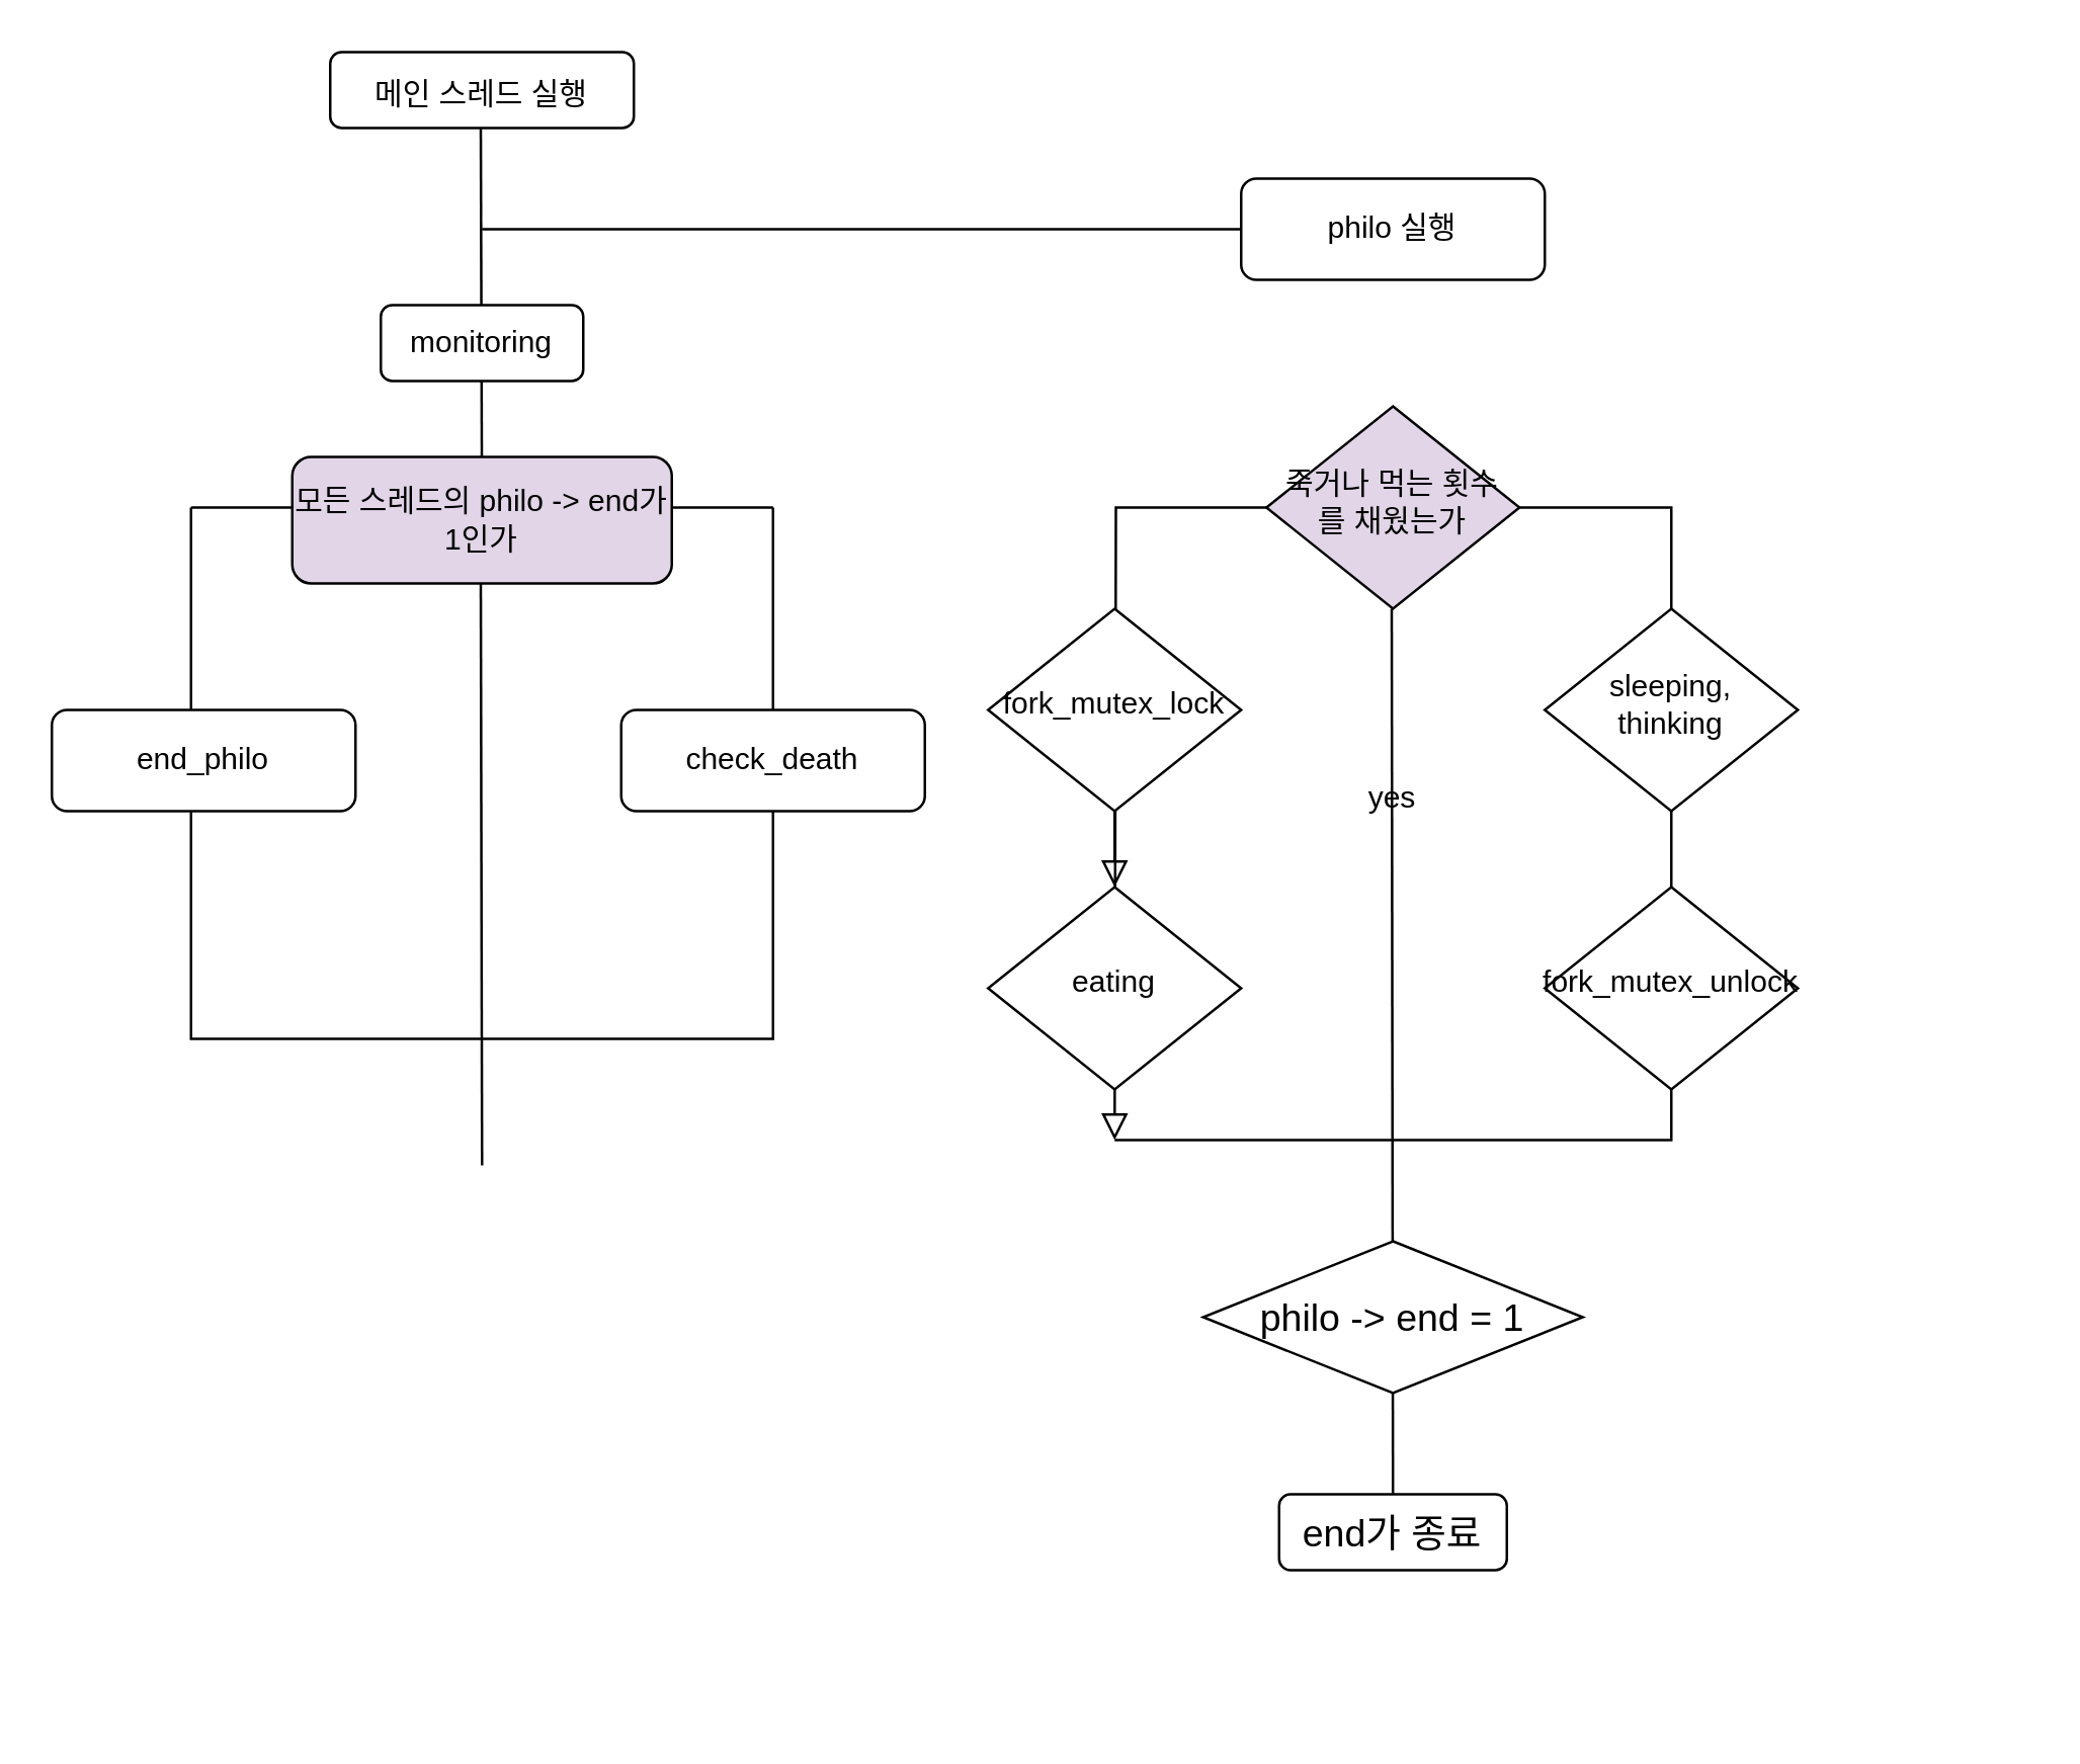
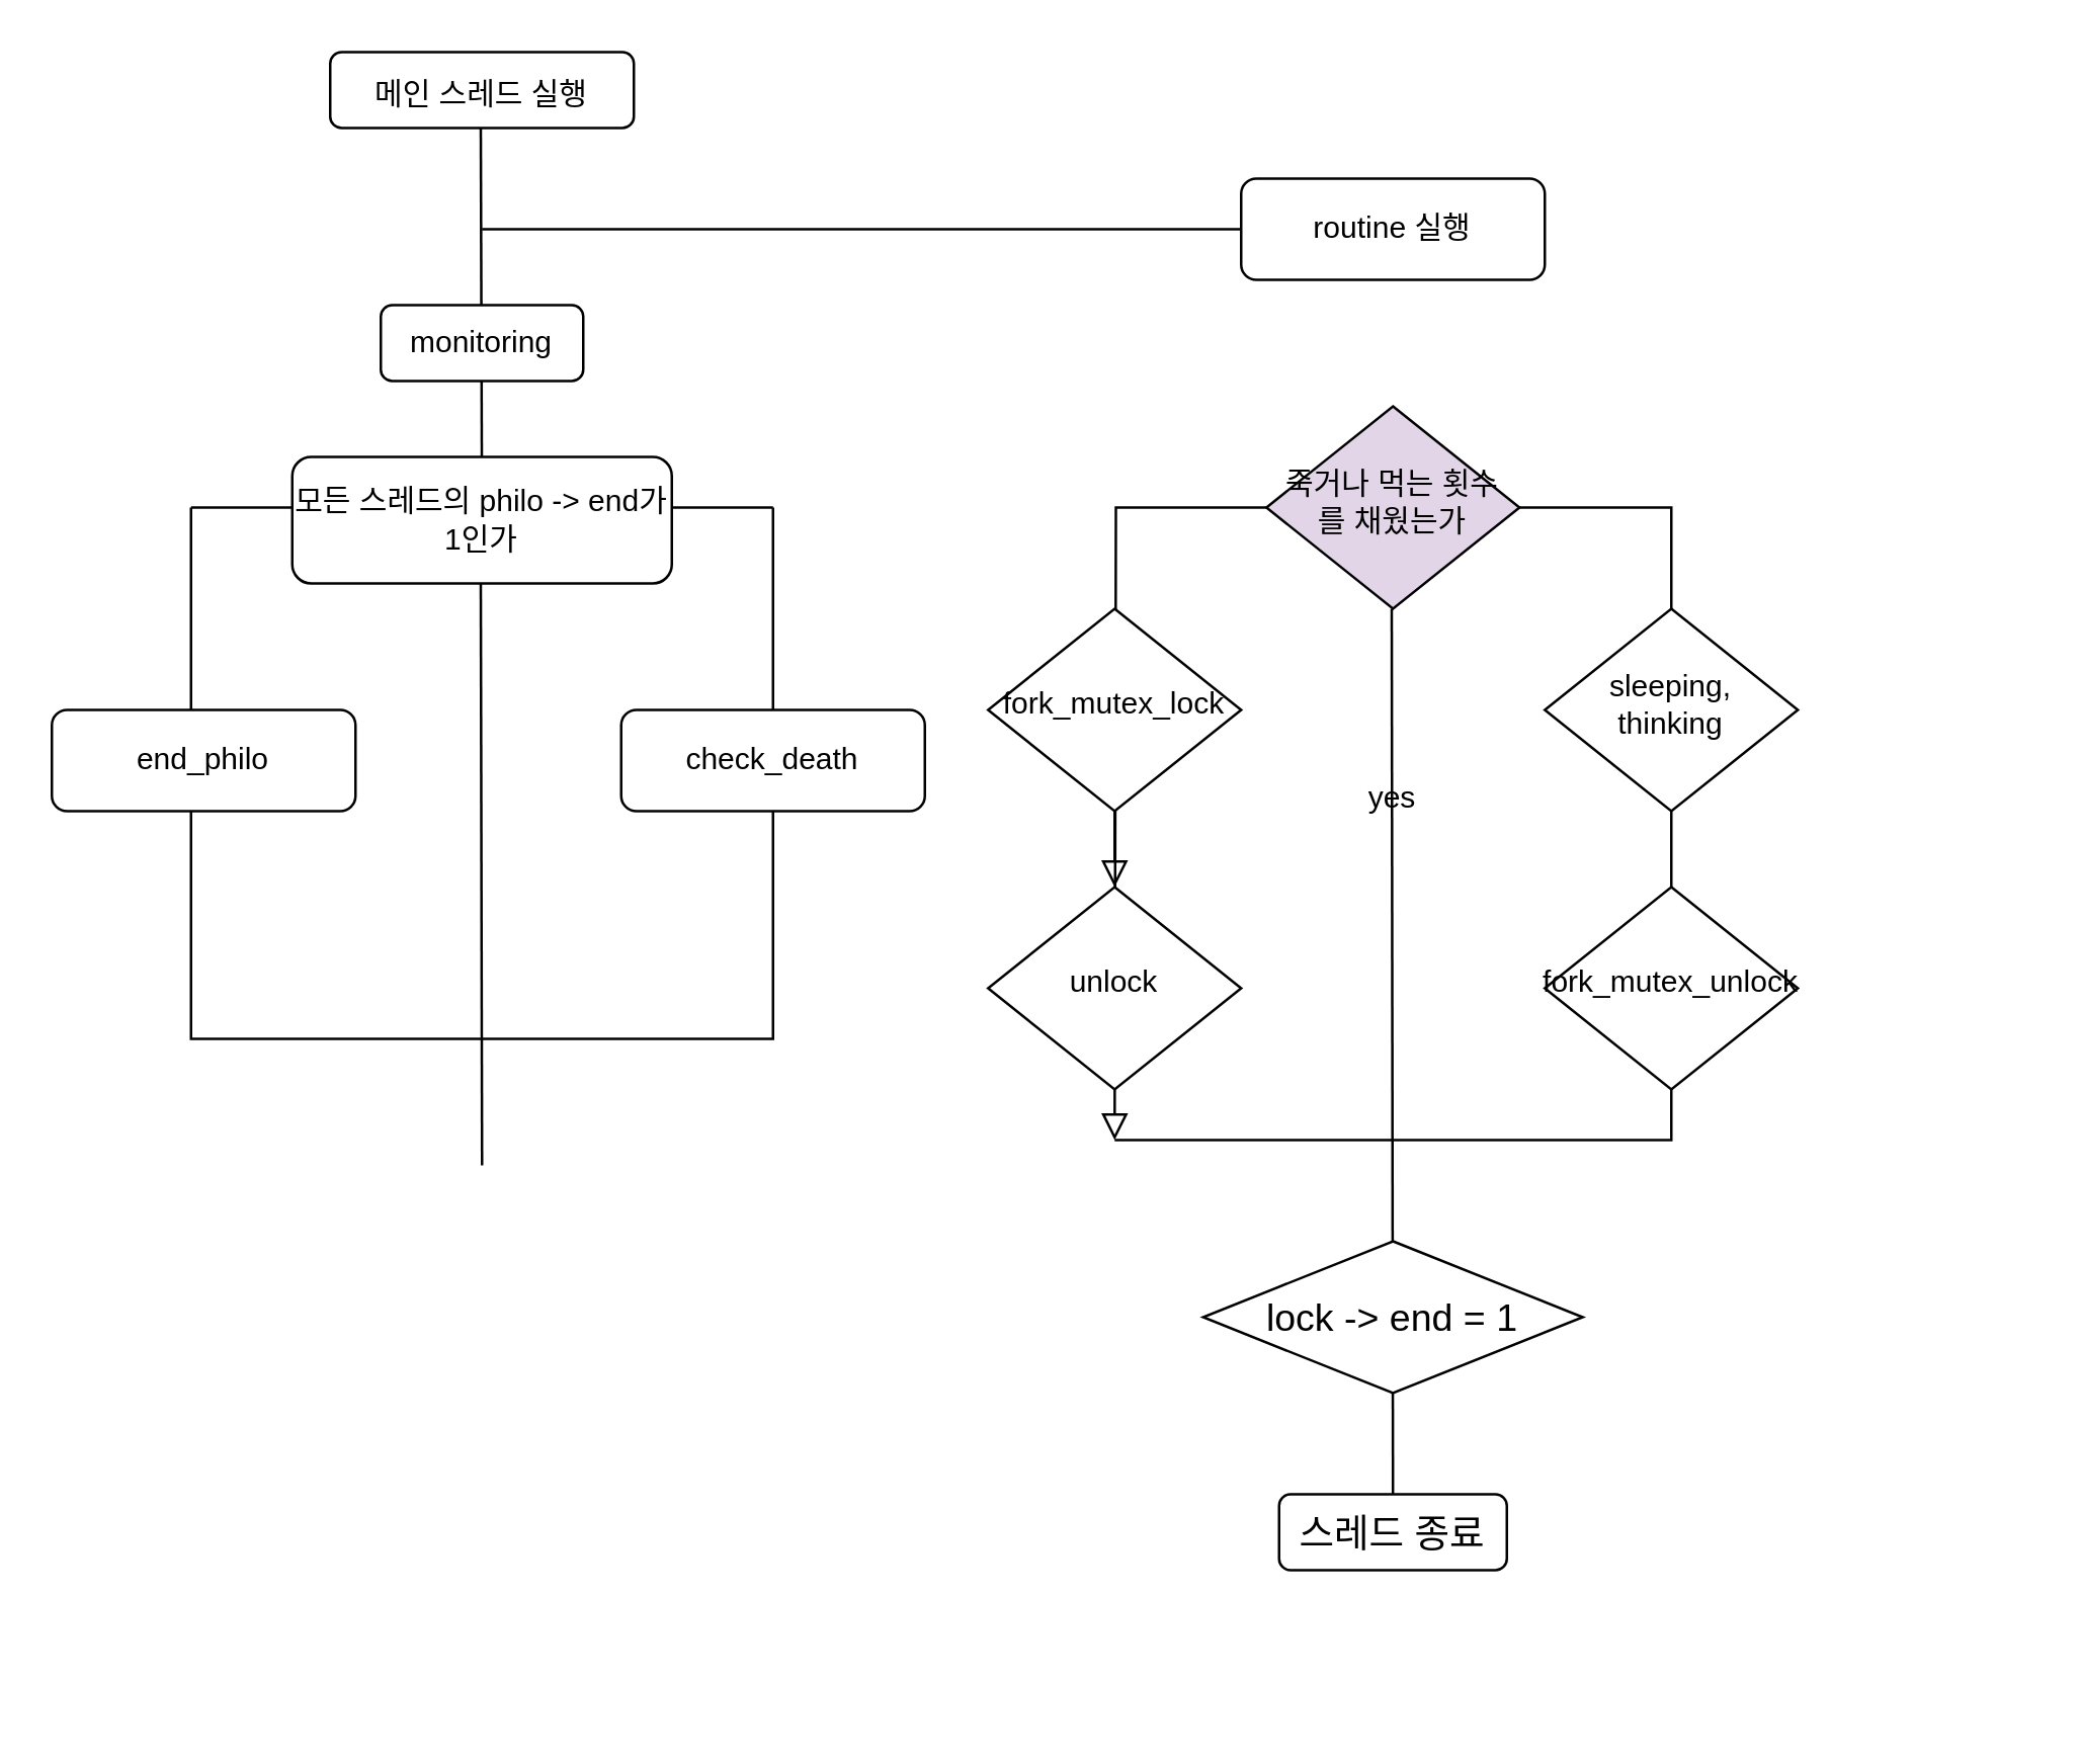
  <mxCell id="0" />
  <mxCell id="1" parent="0" />
  <mxCell id="2" value="&lt;font style=&quot;font-size: 12px;&quot;&gt;메인 스레드 실행&lt;/font&gt;" style="rounded=1;whiteSpace=wrap;html=1;fontSize=15;" parent="1" vertex="1"><mxGeometry x="130" y="20" width="120" height="30" as="geometry" /></mxCell>
  <mxCell id="3" value="" style="endArrow=none;html=1;rounded=0;fontSize=15;" parent="1" edge="1"><mxGeometry width="50" height="50" relative="1" as="geometry"><mxPoint x="190" y="210" as="sourcePoint" /><mxPoint x="189.5" y="50" as="targetPoint" /></mxGeometry></mxCell>
  <mxCell id="4" value="monitoring" style="rounded=1;whiteSpace=wrap;html=1;fontSize=12;" parent="1" vertex="1"><mxGeometry x="150" y="120" width="80" height="30" as="geometry" /></mxCell>
  <mxCell id="5" value="" style="swimlane;startSize=0;fontSize=12;" parent="1" vertex="1"><mxGeometry x="75" y="200" width="230" height="210" as="geometry" /></mxCell>
  <mxCell id="6" value="check_death" style="rounded=1;whiteSpace=wrap;html=1;fontSize=12;" parent="5" vertex="1"><mxGeometry x="170" y="80" width="120" height="40" as="geometry" /></mxCell>
  <mxCell id="7" value="" style="endArrow=none;html=1;rounded=0;fontSize=12;" parent="5" edge="1"><mxGeometry width="50" height="50" relative="1" as="geometry"><mxPoint x="114.5" y="30" as="sourcePoint" /><mxPoint x="115" y="260" as="targetPoint" /></mxGeometry></mxCell>
- <mxCell id="8" value="모든 스레드의 philo -&amp;gt; end가 1인가" style="rounded=1;whiteSpace=wrap;html=1;fontSize=12;fillColor=#e1d5e7;" parent="1" vertex="1"><mxGeometry x="115" y="180" width="150" height="50" as="geometry" /></mxCell>
+ <mxCell id="8" value="모든 스레드의 philo -&amp;gt; end가 1인가" style="rounded=1;whiteSpace=wrap;html=1;fontSize=12;" parent="1" vertex="1"><mxGeometry x="115" y="180" width="150" height="50" as="geometry" /></mxCell>
  <mxCell id="9" value="end_philo" style="rounded=1;whiteSpace=wrap;html=1;fontSize=12;" parent="1" vertex="1"><mxGeometry x="20" y="280" width="120" height="40" as="geometry" /></mxCell>
  <mxCell id="10" value="" style="endArrow=none;html=1;rounded=0;fontSize=12;" parent="1" edge="1"><mxGeometry width="50" height="50" relative="1" as="geometry"><mxPoint x="190" y="90" as="sourcePoint" /><mxPoint x="490" y="90" as="targetPoint" /></mxGeometry></mxCell>
  <mxCell id="11" value="" style="group" parent="1" vertex="1" connectable="0"><mxGeometry x="390" y="70" width="410" height="605" as="geometry" /></mxCell>
  <mxCell id="12" value="" style="edgeStyle=orthogonalEdgeStyle;rounded=0;html=1;jettySize=auto;orthogonalLoop=1;fontSize=11;endArrow=none;endFill=0;endSize=8;strokeWidth=1;shadow=0;labelBackgroundColor=none;" parent="11" source="16" edge="1"><mxGeometry y="10" relative="1" as="geometry"><mxPoint as="offset" /><mxPoint x="210" y="130" as="sourcePoint" /><mxPoint x="50" y="380" as="targetPoint" /><Array as="points"><mxPoint x="270" y="130" /><mxPoint x="270" y="380" /></Array></mxGeometry></mxCell>
- <mxCell id="13" value="philo 실행" style="rounded=1;whiteSpace=wrap;html=1;fontSize=12;glass=0;strokeWidth=1;shadow=0;" parent="11" vertex="1"><mxGeometry x="100" width="120" height="40" as="geometry" /></mxCell>
+ <mxCell id="13" value="routine 실행" style="rounded=1;whiteSpace=wrap;html=1;fontSize=12;glass=0;strokeWidth=1;shadow=0;" parent="11" vertex="1"><mxGeometry x="100" width="120" height="40" as="geometry" /></mxCell>
  <mxCell id="14" value="" style="group" parent="11" vertex="1" connectable="0"><mxGeometry y="90" width="410" height="515" as="geometry" /></mxCell>
  <mxCell id="15" value="sleeping, thinking" style="rhombus;whiteSpace=wrap;html=1;shadow=0;fontFamily=Helvetica;fontSize=12;align=center;strokeWidth=1;spacing=6;spacingTop=-4;" parent="14" vertex="1"><mxGeometry x="220" y="80" width="100" height="80" as="geometry" /></mxCell>
  <mxCell id="16" value="죽거나 먹는 횟수를 채웠는가" style="rhombus;whiteSpace=wrap;html=1;shadow=0;fontFamily=Helvetica;fontSize=12;align=center;strokeWidth=1;spacing=6;spacingTop=-4;fillColor=#e1d5e7;" parent="14" vertex="1"><mxGeometry x="110" width="100" height="80" as="geometry" /></mxCell>
  <mxCell id="17" value="" style="rounded=0;html=1;jettySize=auto;orthogonalLoop=1;fontSize=11;endArrow=block;endFill=0;endSize=8;strokeWidth=1;shadow=0;labelBackgroundColor=none;edgeStyle=orthogonalEdgeStyle;" parent="14" source="16" edge="1"><mxGeometry y="20" relative="1" as="geometry"><mxPoint as="offset" /><mxPoint x="50" y="290" as="targetPoint" /></mxGeometry></mxCell>
- <mxCell id="18" value="eating" style="rhombus;whiteSpace=wrap;html=1;shadow=0;fontFamily=Helvetica;fontSize=12;align=center;strokeWidth=1;spacing=6;spacingTop=-4;" parent="14" vertex="1"><mxGeometry y="190" width="100" height="80" as="geometry" /></mxCell>
+ <mxCell id="18" value="unlock" style="rhombus;whiteSpace=wrap;html=1;shadow=0;fontFamily=Helvetica;fontSize=12;align=center;strokeWidth=1;spacing=6;spacingTop=-4;" parent="14" vertex="1"><mxGeometry y="190" width="100" height="80" as="geometry" /></mxCell>
  <mxCell id="19" value="fork_mutex_unlock" style="rhombus;whiteSpace=wrap;html=1;shadow=0;fontFamily=Helvetica;fontSize=12;align=center;strokeWidth=1;spacing=6;spacingTop=-4;" parent="14" vertex="1"><mxGeometry x="220" y="190" width="100" height="80" as="geometry" /></mxCell>
  <mxCell id="20" value="fork_mutex_lock" style="rhombus;whiteSpace=wrap;html=1;shadow=0;fontFamily=Helvetica;fontSize=12;align=center;strokeWidth=1;spacing=6;spacingTop=-4;" parent="14" vertex="1"><mxGeometry y="80" width="100" height="80" as="geometry" /></mxCell>
  <mxCell id="21" value="" style="rounded=0;html=1;jettySize=auto;orthogonalLoop=1;fontSize=11;endArrow=block;endFill=0;endSize=8;strokeWidth=1;shadow=0;labelBackgroundColor=none;edgeStyle=orthogonalEdgeStyle;entryX=0.5;entryY=0;entryDx=0;entryDy=0;" parent="14" source="20" target="18" edge="1"><mxGeometry x="0.333" y="20" relative="1" as="geometry"><mxPoint as="offset" /><mxPoint x="50" y="170" as="sourcePoint" /><mxPoint x="110" y="430" as="targetPoint" /></mxGeometry></mxCell>
  <mxCell id="22" value="" style="endArrow=classic;html=1;rounded=0;fontSize=15;" parent="14" edge="1"><mxGeometry width="50" height="50" relative="1" as="geometry"><mxPoint x="159.5" y="80" as="sourcePoint" /><mxPoint x="160" y="440" as="targetPoint" /></mxGeometry></mxCell>
- <mxCell id="23" value="philo -&amp;gt; end = 1" style="rhombus;whiteSpace=wrap;html=1;fontSize=15;" parent="14" vertex="1"><mxGeometry x="85" y="330" width="150" height="60" as="geometry" /></mxCell>
- <mxCell id="24" value="end가 종료" style="rounded=1;whiteSpace=wrap;html=1;fontSize=15;" parent="14" vertex="1"><mxGeometry x="115" y="430" width="90" height="30" as="geometry" /></mxCell>
+ <mxCell id="23" value="lock -&amp;gt; end = 1" style="rhombus;whiteSpace=wrap;html=1;fontSize=15;" parent="14" vertex="1"><mxGeometry x="85" y="330" width="150" height="60" as="geometry" /></mxCell>
+ <mxCell id="24" value="스레드 종료" style="rounded=1;whiteSpace=wrap;html=1;fontSize=15;" parent="14" vertex="1"><mxGeometry x="115" y="430" width="90" height="30" as="geometry" /></mxCell>
  <mxCell id="25" value="yes" style="text;html=1;strokeColor=none;fillColor=none;align=center;verticalAlign=middle;whiteSpace=wrap;rounded=0;" vertex="1" parent="14"><mxGeometry x="130" y="140" width="60" height="30" as="geometry" /></mxCell>
